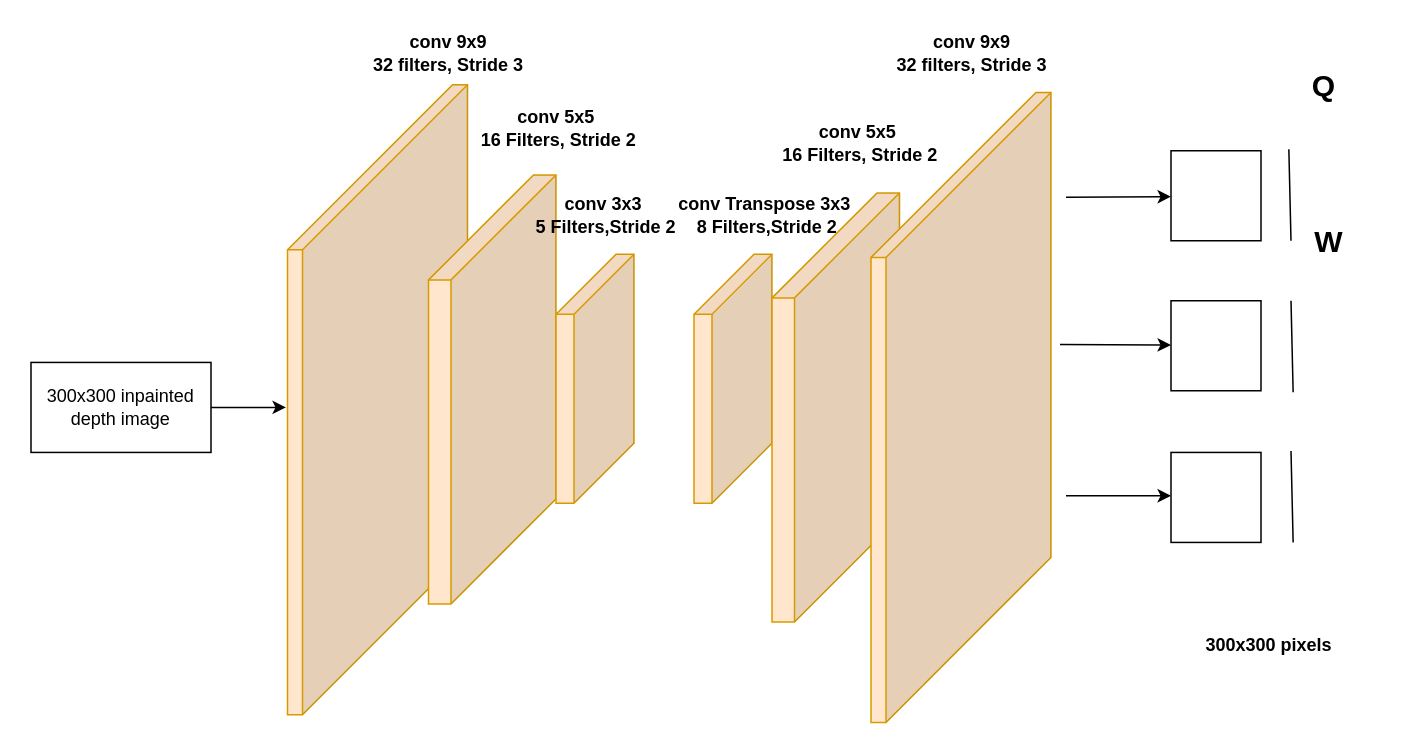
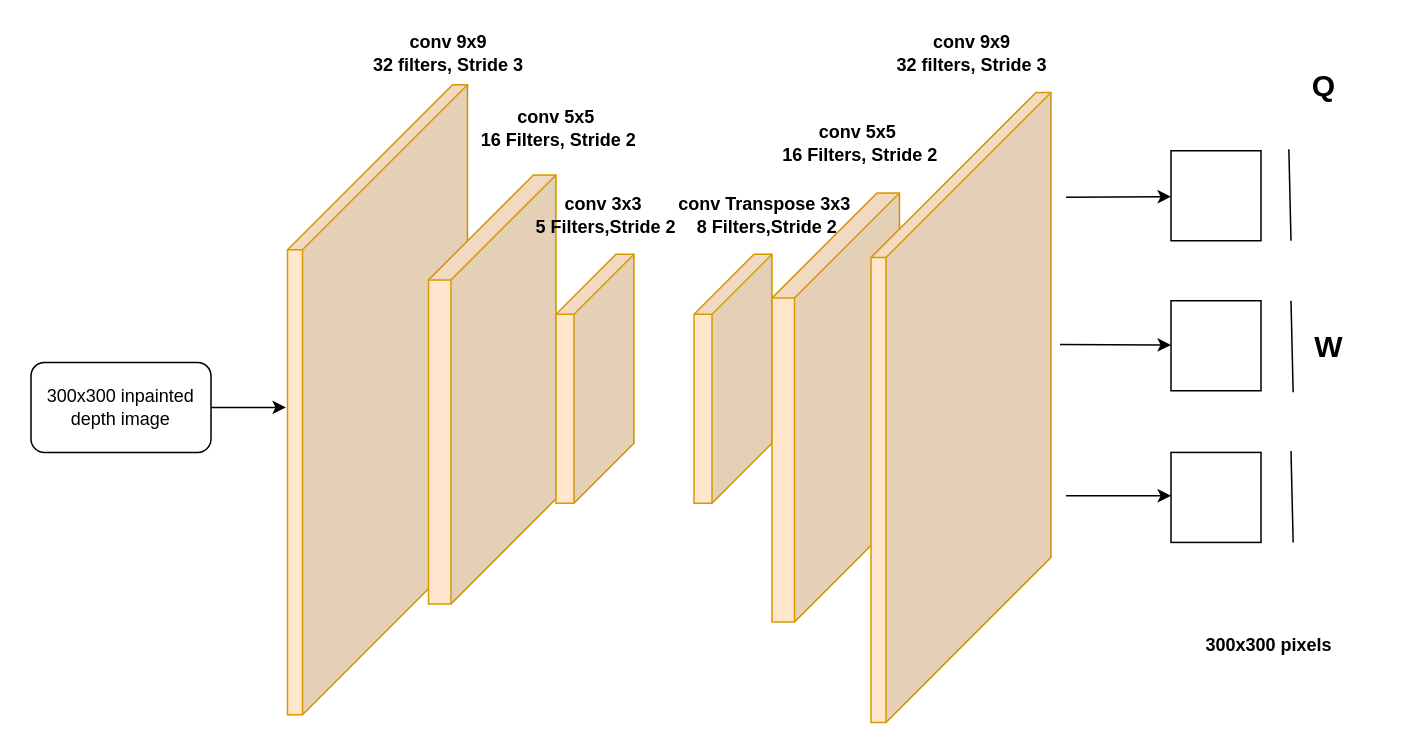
  <mxCell id="0" />
  <mxCell id="1" parent="0" />
  <mxCell id="2" value="" style="shape=cube;whiteSpace=wrap;html=1;boundedLbl=1;backgroundOutline=1;darkOpacity=0.05;darkOpacity2=0.1;size=110;direction=east;flipH=1;fillColor=#ffe6cc;strokeColor=#d79b00;" parent="1" vertex="1"><mxGeometry x="191" y="56" width="120" height="420" as="geometry" /></mxCell>
  <mxCell id="3" value="" style="shape=cube;whiteSpace=wrap;html=1;boundedLbl=1;backgroundOutline=1;darkOpacity=0.05;darkOpacity2=0.1;size=70;direction=east;flipH=1;fillColor=#ffe6cc;strokeColor=#d79b00;" parent="1" vertex="1"><mxGeometry x="285" y="116.12" width="85" height="286" as="geometry" /></mxCell>
  <mxCell id="4" value="" style="shape=cube;whiteSpace=wrap;html=1;boundedLbl=1;backgroundOutline=1;darkOpacity=0.05;darkOpacity2=0.1;size=40;direction=east;flipH=1;fillColor=#ffe6cc;strokeColor=#d79b00;" parent="1" vertex="1"><mxGeometry x="370" y="169" width="52" height="166" as="geometry" /></mxCell>
  <mxCell id="5" value="&lt;b&gt;conv 9x9&lt;br&gt;32 filters, Stride 3&lt;br&gt;&lt;/b&gt;" style="text;html=1;strokeColor=none;fillColor=none;align=center;verticalAlign=middle;whiteSpace=wrap;rounded=0;" parent="1" vertex="1"><mxGeometry x="191" y="20" width="215" height="30" as="geometry" /></mxCell>
  <mxCell id="6" value="&lt;b&gt;conv 5x5&amp;nbsp;&lt;br&gt;16 Filters, Stride 2&lt;br&gt;&lt;/b&gt;" style="text;html=1;strokeColor=none;fillColor=none;align=center;verticalAlign=middle;whiteSpace=wrap;rounded=0;" parent="1" vertex="1"><mxGeometry x="300" y="70" width="144" height="30" as="geometry" /></mxCell>
  <mxCell id="7" value="&lt;b&gt;conv 3x3&amp;nbsp;&lt;br&gt;5 Filters,Stride 2&lt;br&gt;&lt;/b&gt;" style="text;html=1;strokeColor=none;fillColor=none;align=center;verticalAlign=middle;whiteSpace=wrap;rounded=0;" vertex="1" parent="1"><mxGeometry x="345" y="128.12" width="117" height="30" as="geometry" /></mxCell>
  <mxCell id="8" value="" style="shape=cube;whiteSpace=wrap;html=1;boundedLbl=1;backgroundOutline=1;darkOpacity=0.05;darkOpacity2=0.1;size=40;direction=east;flipH=1;fillColor=#ffe6cc;strokeColor=#d79b00;" vertex="1" parent="1"><mxGeometry x="462" y="169" width="52" height="166" as="geometry" /></mxCell>
  <mxCell id="9" value="&lt;b&gt;conv Transpose 3x3&amp;nbsp;&lt;br&gt;8 Filters,Stride 2&lt;br&gt;&lt;/b&gt;" style="text;html=1;strokeColor=none;fillColor=none;align=center;verticalAlign=middle;whiteSpace=wrap;rounded=0;" vertex="1" parent="1"><mxGeometry x="442" y="128.12" width="138" height="30" as="geometry" /></mxCell>
  <mxCell id="10" value="" style="shape=cube;whiteSpace=wrap;html=1;boundedLbl=1;backgroundOutline=1;darkOpacity=0.05;darkOpacity2=0.1;size=70;direction=east;flipH=1;fillColor=#ffe6cc;strokeColor=#d79b00;" vertex="1" parent="1"><mxGeometry x="514" y="128.12" width="85" height="286" as="geometry" /></mxCell>
  <mxCell id="11" value="" style="shape=cube;whiteSpace=wrap;html=1;boundedLbl=1;backgroundOutline=1;darkOpacity=0.05;darkOpacity2=0.1;size=110;direction=east;flipH=1;fillColor=#ffe6cc;strokeColor=#d79b00;" vertex="1" parent="1"><mxGeometry x="580" y="61.12" width="120" height="420" as="geometry" /></mxCell>
  <mxCell id="12" value="&lt;b&gt;conv 5x5&amp;nbsp;&lt;br&gt;16 Filters, Stride 2&lt;br&gt;&lt;/b&gt;" style="text;html=1;strokeColor=none;fillColor=none;align=center;verticalAlign=middle;whiteSpace=wrap;rounded=0;" vertex="1" parent="1"><mxGeometry x="500.5" y="80" width="144" height="30" as="geometry" /></mxCell>
  <mxCell id="13" value="&lt;b&gt;conv 9x9&lt;br&gt;32 filters, Stride 3&lt;br&gt;&lt;/b&gt;" style="text;html=1;strokeColor=none;fillColor=none;align=center;verticalAlign=middle;whiteSpace=wrap;rounded=0;" vertex="1" parent="1"><mxGeometry x="540" y="20" width="215" height="30" as="geometry" /></mxCell>
  <mxCell id="14" style="edgeStyle=orthogonalEdgeStyle;rounded=0;orthogonalLoop=1;jettySize=auto;html=1;" edge="1" parent="1" source="15"><mxGeometry relative="1" as="geometry"><mxPoint x="190" y="271.12" as="targetPoint" /></mxGeometry></mxCell>
- <mxCell id="15" value="300x300 inpainted depth image" style="rounded=0;whiteSpace=wrap;html=1;" vertex="1" parent="1"><mxGeometry x="20" y="241.12" width="120" height="60" as="geometry" /></mxCell>
+ <mxCell id="15" value="300x300 inpainted depth image" style="whiteSpace=wrap;html=1;rounded=1;" vertex="1" parent="1"><mxGeometry x="20" y="241.12" width="120" height="60" as="geometry" /></mxCell>
  <mxCell id="16" value="" style="rounded=0;whiteSpace=wrap;html=1;" vertex="1" parent="1"><mxGeometry x="780" y="100" width="60" height="60" as="geometry" /></mxCell>
  <mxCell id="17" value="" style="rounded=0;whiteSpace=wrap;html=1;" vertex="1" parent="1"><mxGeometry x="780" y="200" width="60" height="60" as="geometry" /></mxCell>
  <mxCell id="18" value="" style="rounded=0;whiteSpace=wrap;html=1;" vertex="1" parent="1"><mxGeometry x="780" y="301.12" width="60" height="60" as="geometry" /></mxCell>
  <mxCell id="19" value="300x300 pixels" style="text;html=1;align=center;verticalAlign=middle;resizable=0;points=[];autosize=1;strokeColor=none;fillColor=none;fontStyle=1" vertex="1" parent="1"><mxGeometry x="795" y="420" width="100" height="20" as="geometry" /></mxCell>
  <mxCell id="20" value="Q&amp;nbsp; &amp;nbsp;" style="text;html=1;align=center;verticalAlign=middle;resizable=0;points=[];autosize=1;strokeColor=none;fillColor=none;fontStyle=1;fontSize=20;" vertex="1" parent="1"><mxGeometry x="865" y="41.12" width="50" height="30" as="geometry" /></mxCell>
  <mxCell id="21" value="" style="endArrow=classic;html=1;rounded=0;fontSize=20;" edge="1" parent="1"><mxGeometry width="50" height="50" relative="1" as="geometry"><mxPoint x="710" y="130.94" as="sourcePoint" /><mxPoint x="780" y="130.62" as="targetPoint" /></mxGeometry></mxCell>
  <mxCell id="22" value="" style="endArrow=classic;html=1;rounded=0;fontSize=20;exitX=-0.05;exitY=0.4;exitDx=0;exitDy=0;exitPerimeter=0;" edge="1" parent="1" source="11"><mxGeometry width="50" height="50" relative="1" as="geometry"><mxPoint x="730" y="229.5" as="sourcePoint" /><mxPoint x="780" y="229.5" as="targetPoint" /></mxGeometry></mxCell>
  <mxCell id="23" value="" style="endArrow=classic;html=1;rounded=0;fontSize=20;" edge="1" parent="1"><mxGeometry width="50" height="50" relative="1" as="geometry"><mxPoint x="710" y="330" as="sourcePoint" /><mxPoint x="780" y="330" as="targetPoint" /></mxGeometry></mxCell>
- <mxCell id="24" value="W" style="text;html=1;align=center;verticalAlign=middle;resizable=0;points=[];autosize=1;strokeColor=none;fillColor=none;fontStyle=1;fontSize=20;" vertex="1" parent="1"><mxGeometry x="870" y="145" width="30" height="30" as="geometry" /></mxCell>
+ <mxCell id="24" value="W" style="text;html=1;align=center;verticalAlign=middle;resizable=0;points=[];autosize=1;strokeColor=none;fillColor=none;fontStyle=1;fontSize=20;" vertex="1" parent="1"><mxGeometry x="870" y="215" width="30" height="30" as="geometry" /></mxCell>
  <mxCell id="25" value="" style="endArrow=none;html=1;rounded=0;fontSize=20;" edge="1" parent="1"><mxGeometry width="50" height="50" relative="1" as="geometry"><mxPoint x="860" y="160" as="sourcePoint" /><mxPoint x="858.57" y="99" as="targetPoint" /></mxGeometry></mxCell>
  <mxCell id="26" value="" style="endArrow=none;html=1;rounded=0;fontSize=20;" edge="1" parent="1"><mxGeometry width="50" height="50" relative="1" as="geometry"><mxPoint x="861.43" y="261" as="sourcePoint" /><mxPoint x="860" y="200" as="targetPoint" /></mxGeometry></mxCell>
  <mxCell id="27" value="" style="endArrow=none;html=1;rounded=0;fontSize=20;" edge="1" parent="1"><mxGeometry width="50" height="50" relative="1" as="geometry"><mxPoint x="861.43" y="361.12" as="sourcePoint" /><mxPoint x="860" y="300.12" as="targetPoint" /></mxGeometry></mxCell>
